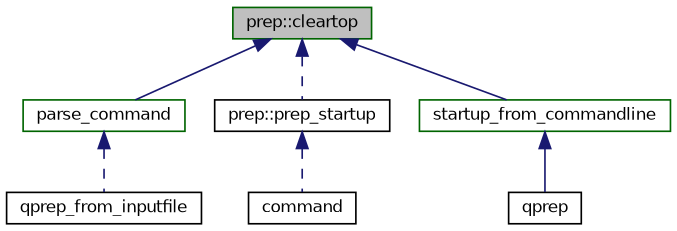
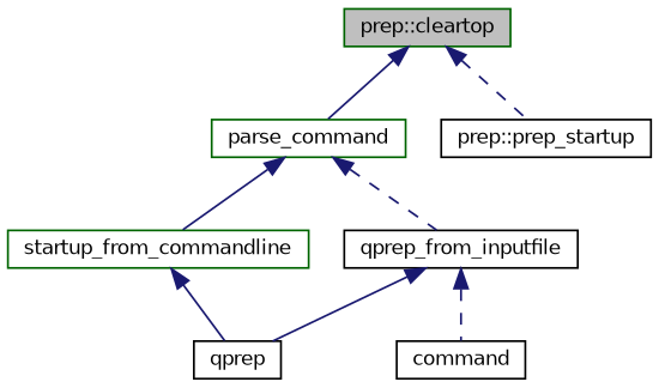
  digraph {
    rankdir=TB
    node [color=black fillcolor=white fontname=Helvetica fontsize=10 shape=record style=filled]
    edge [color=midnightblue dir=back fontname=Helvetica fontsize=10 labelfontname=Helvetica labelfontsize=10 style=solid]
    n1 [color=darkgreen fillcolor=grey75 fontcolor=black height=0.2 label="prep::cleartop" width=0.4]
    n2 [color=darkgreen height=0.2 label=parse_command width=0.4]
    n3 [height=0.2 label="prep::prep_startup" width=0.4]
    n4 [color=darkgreen height=0.2 label=startup_from_commandline width=0.4]
    n5 [height=0.2 label=qprep_from_inputfile width=0.4]
    n6 [height=0.2 label=command width=0.4]
    n7 [height=0.2 label=qprep width=0.4]
    n1 -> n2
    n1 -> n3 [style=dashed]
-   n1 -> n4
+   n2 -> n4
    n2 -> n5 [style=dashed]
-   n3 -> n6 [style=dashed]
+   n5 -> n6 [style=dashed]
    n4 -> n7
+   n5 -> n7
  }
